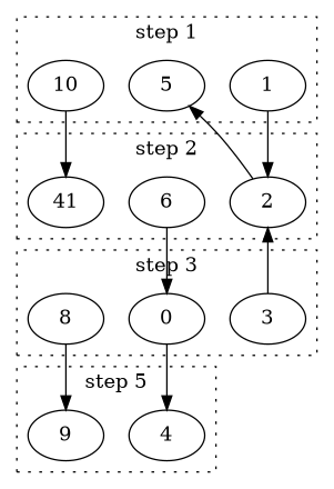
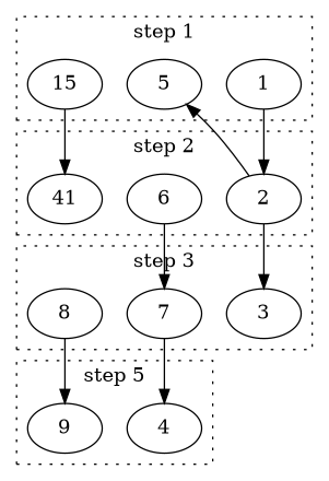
  digraph {
    1
    5
-   10
+   10 [label=15]
    2
    6
    n6 [label=41]
    3
-   7 [label=0]
+   7
    8
    4
    9
    subgraph cluster_1 {
      color=black
      label="step 1"
      rank=same
      style=dotted
      1
      5
      10
    }
    subgraph cluster_2 {
      color=black
      label="step 2"
      rank=same
      style=dotted
      2
      6
      n6
    }
    subgraph cluster_3 {
      color=black
      label="step 3"
      rank=same
      style=dotted
      3
      7
      8
    }
    subgraph cluster_4 {
      color=black
      label="step 5"
      rank=same
      style=dotted
      4
      9
    }
    1 -> 2
    10 -> n6
    2 -> 5
-   3 -> 2
+   2 -> 3
    6 -> 7
    7 -> 4
    8 -> 9
  }
